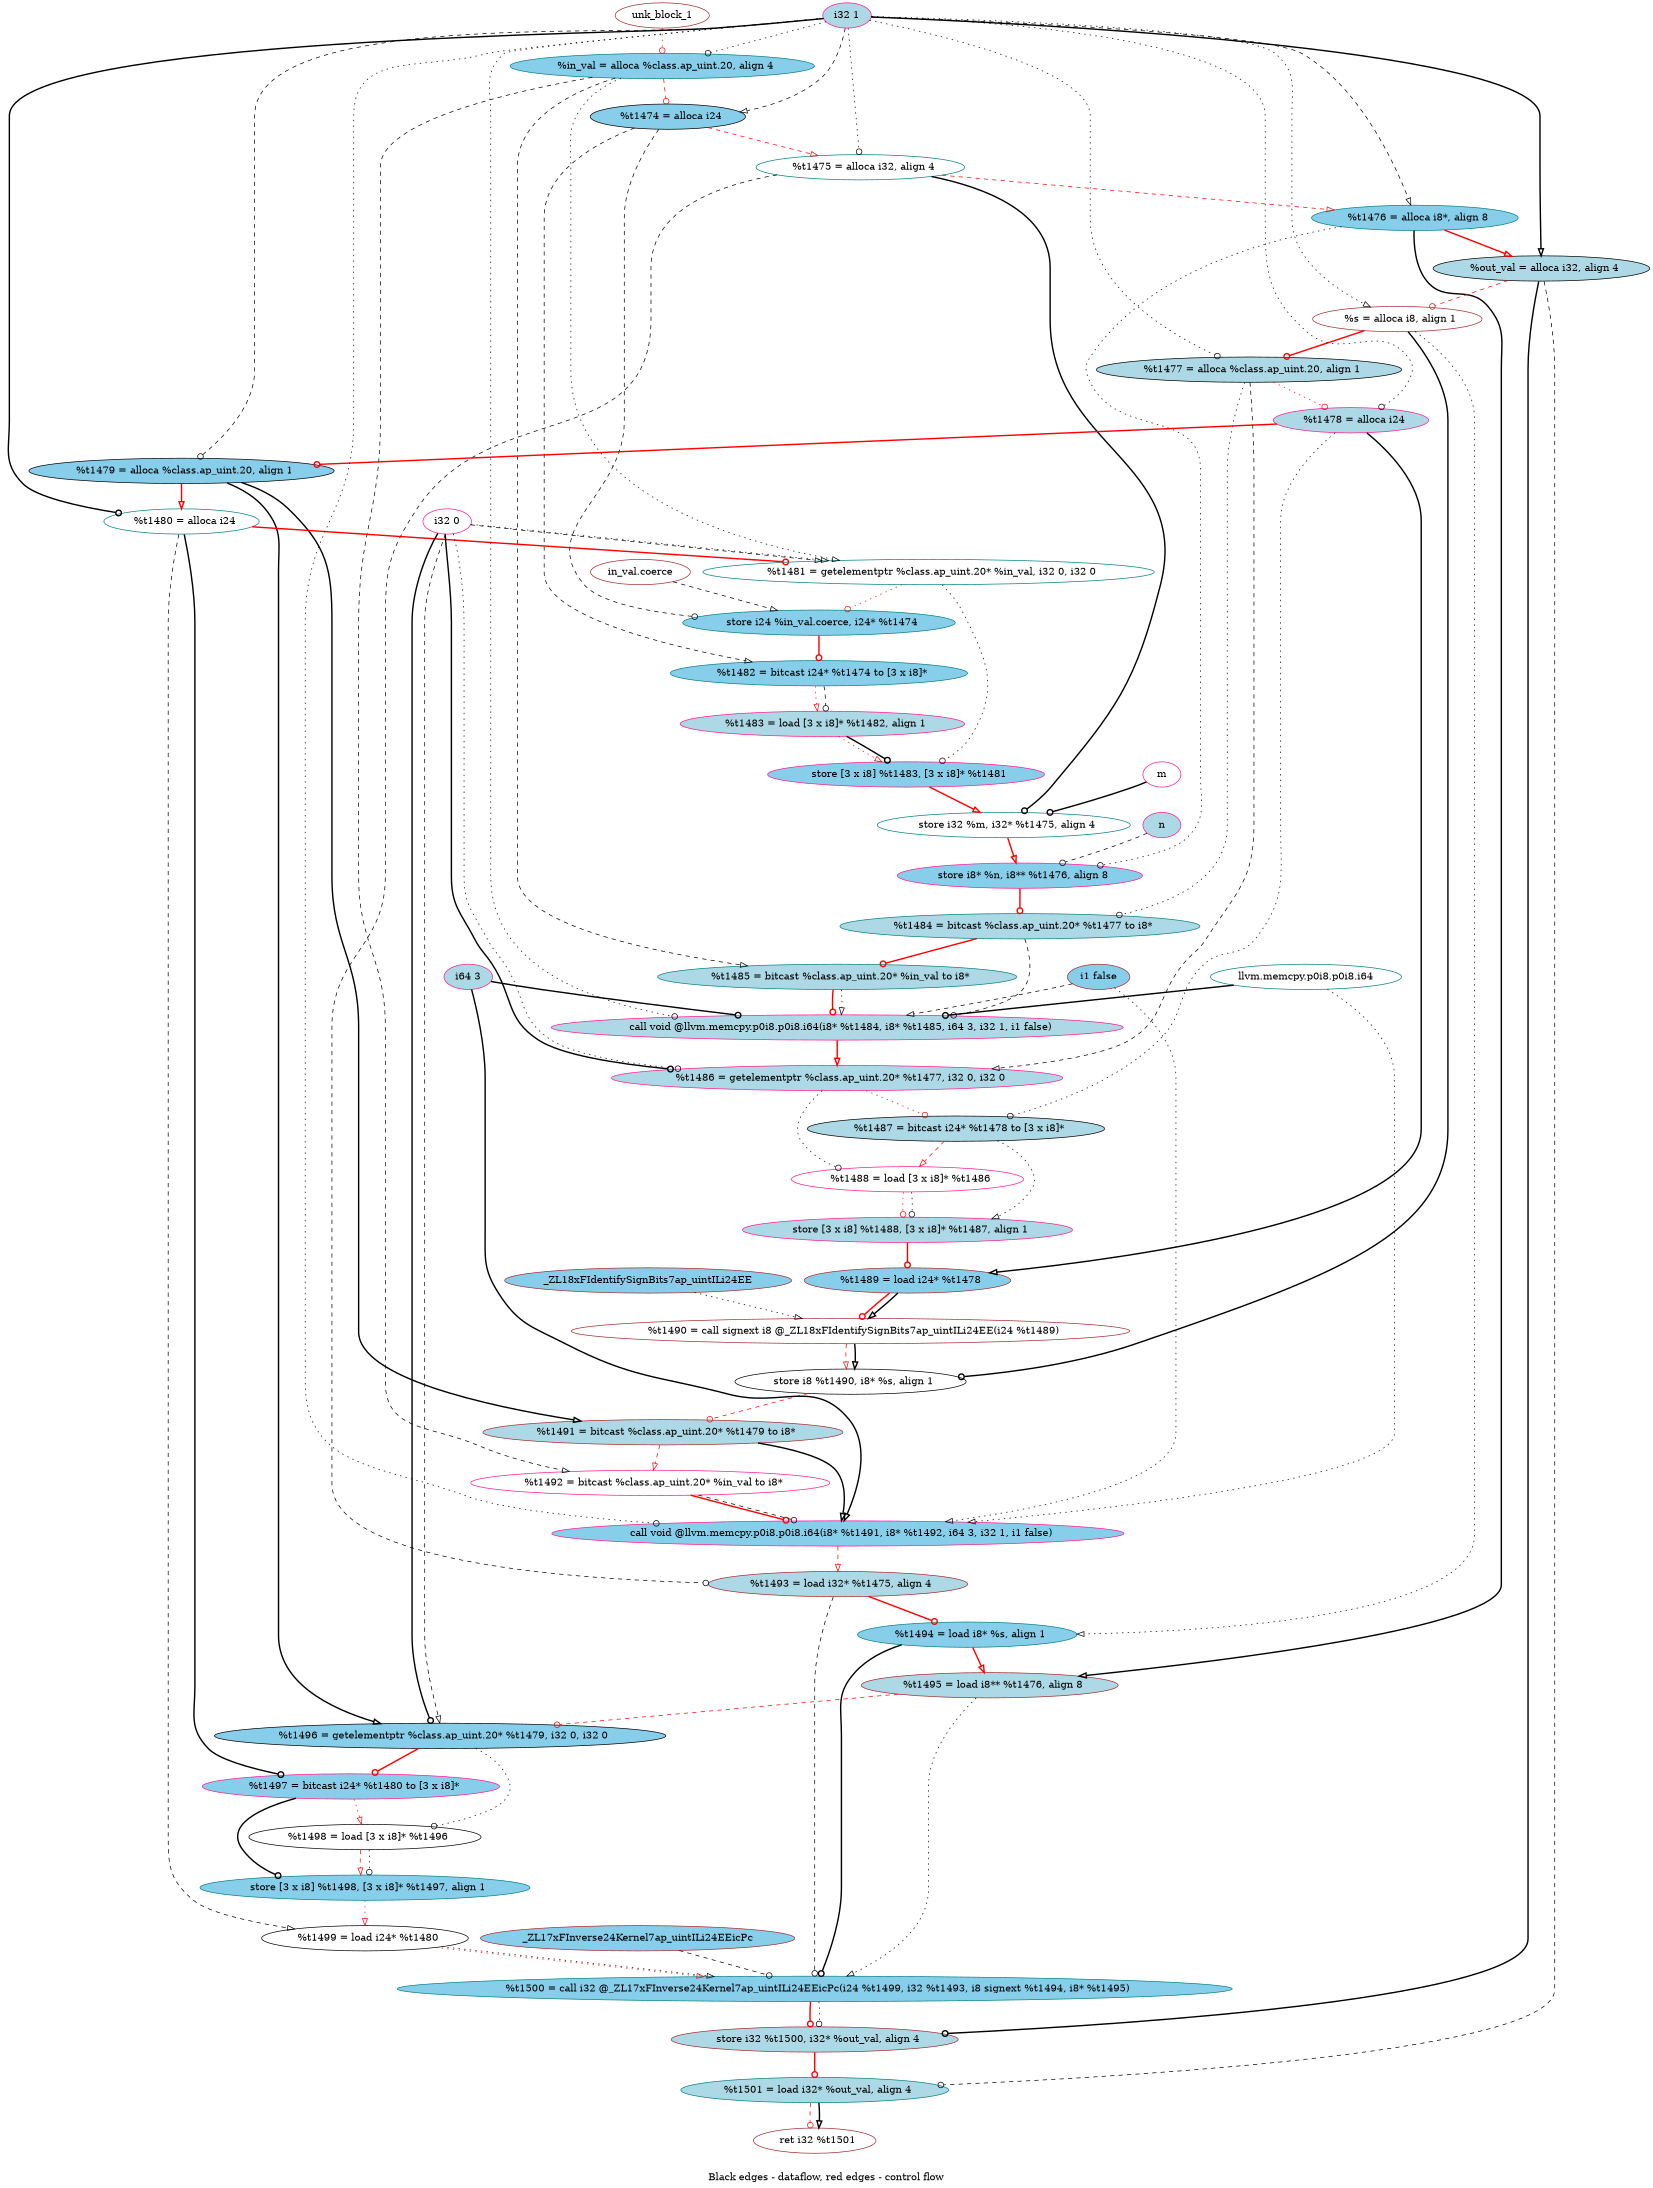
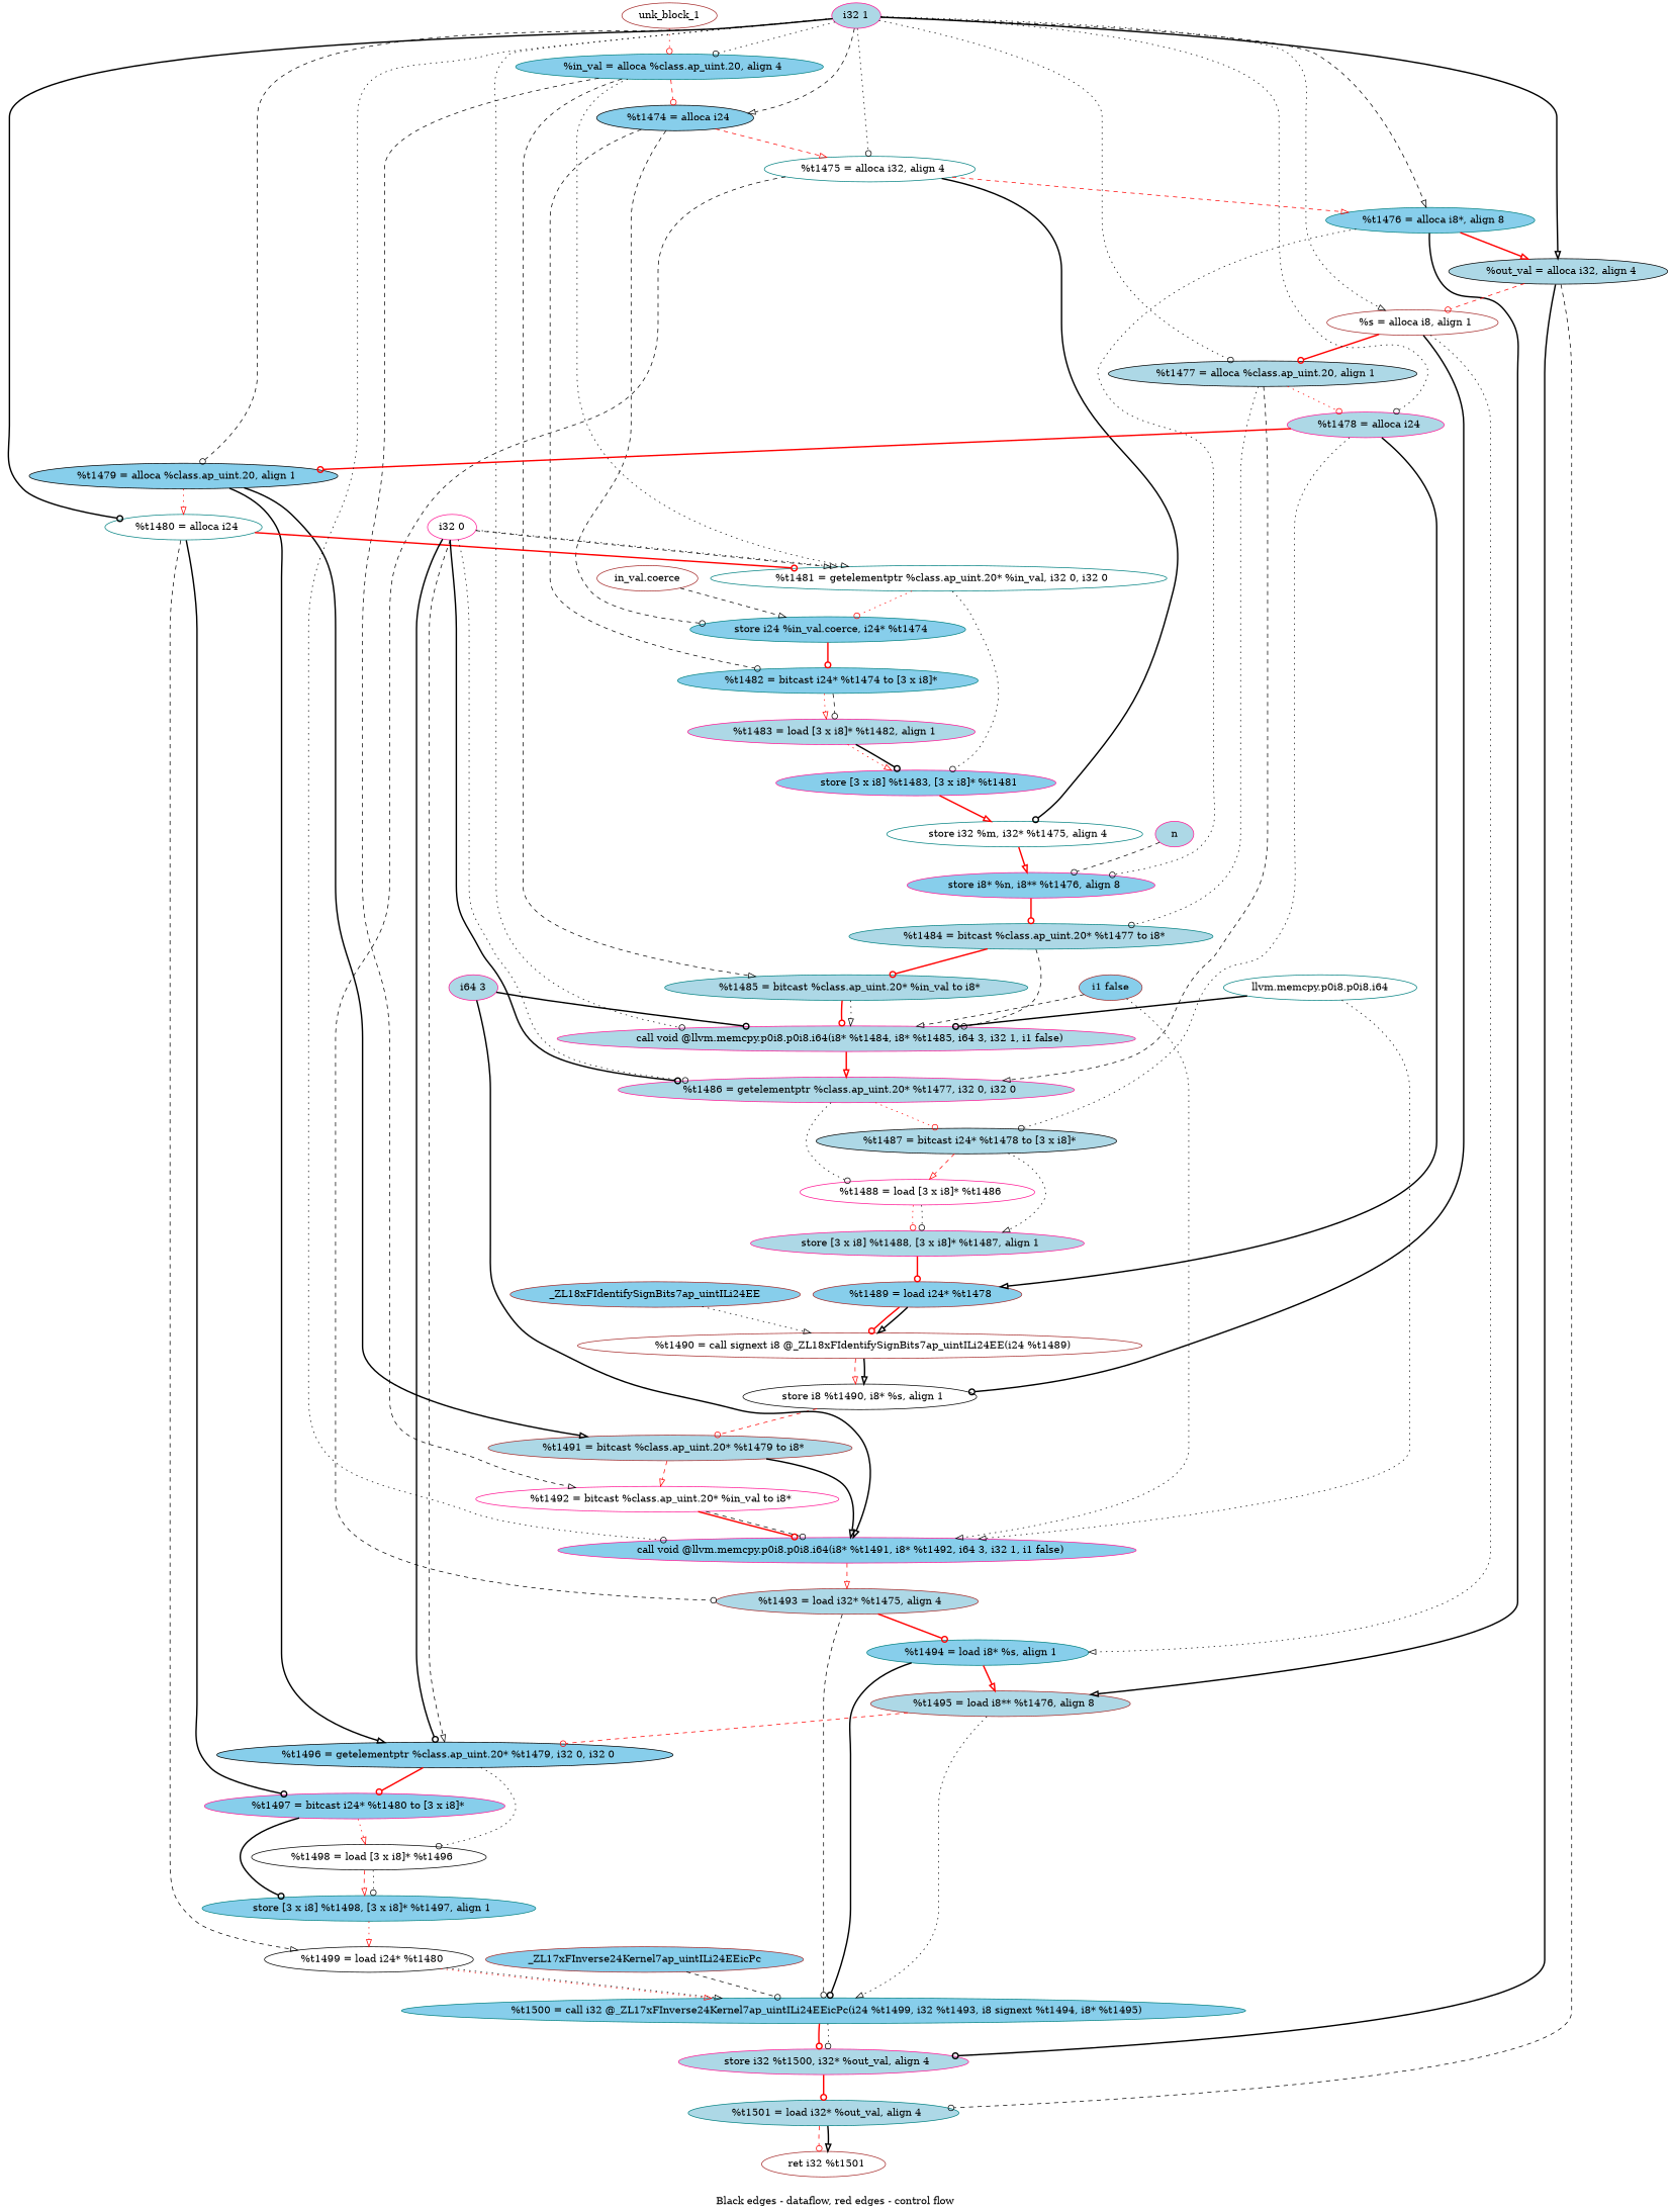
  digraph {
    compound=true
    label="Black edges - dataflow, red edges - control flow"
    node [color=deeppink fillcolor=skyblue style=filled]
    edge [arrowhead=odot style=bold]
    n1 [color=teal label="  %in_val = alloca %class.ap_uint.20, align 4"]
    n2 [color=black label="  %t1474 = alloca i24"]
    n3 [color=teal fillcolor=white label="  %t1481 = getelementptr %class.ap_uint.20* %in_val, i32 0, i32 0"]
    n4 [color=teal fillcolor=lightblue label="  %t1485 = bitcast %class.ap_uint.20* %in_val to i8*"]
    n5 [fillcolor=white label="  %t1492 = bitcast %class.ap_uint.20* %in_val to i8*"]
    n6 [color=teal fillcolor=white label="  %t1475 = alloca i32, align 4"]
    n7 [color=teal label="  store i24 %in_val.coerce, i24* %t1474"]
    n8 [color=teal label="  %t1482 = bitcast i24* %t1474 to [3 x i8]*"]
    n9 [label="  store [3 x i8] %t1483, [3 x i8]* %t1481"]
    n10 [fillcolor=lightblue label="  call void @llvm.memcpy.p0i8.p0i8.i64(i8* %t1484, i8* %t1485, i64 3, i32 1, i1 false)"]
    n11 [label="  call void @llvm.memcpy.p0i8.p0i8.i64(i8* %t1491, i8* %t1492, i64 3, i32 1, i1 false)"]
    n12 [color=teal label="  %t1476 = alloca i8*, align 8"]
    n13 [color=teal fillcolor=white label="  store i32 %m, i32* %t1475, align 4"]
    n14 [color=brown fillcolor=lightblue label="  %t1493 = load i32* %t1475, align 4"]
    n15 [fillcolor=lightblue label="  %t1483 = load [3 x i8]* %t1482, align 1"]
    n16 [color=black fillcolor=lightblue label="  %out_val = alloca i32, align 4"]
    n17 [label="  store i8* %n, i8** %t1476, align 8"]
    n18 [color=brown fillcolor=lightblue label="  %t1495 = load i8** %t1476, align 8"]
    n19 [color=teal label="  %t1494 = load i8* %s, align 1"]
    n20 [color=teal label="  %t1500 = call i32 @_ZL17xFInverse24Kernel7ap_uintILi24EEicPc(i24 %t1499, i32 %t1493, i8 signext %t1494, i8* %t1495)"]
    n21 [color=brown fillcolor=white label="  %s = alloca i8, align 1"]
-   n22 [color=brown fillcolor=lightblue label="  store i32 %t1500, i32* %out_val, align 4"]
+   n22 [fillcolor=lightblue label="  store i32 %t1500, i32* %out_val, align 4"]
    n23 [color=teal fillcolor=lightblue label="  %t1501 = load i32* %out_val, align 4"]
    n24 [color=teal fillcolor=lightblue label="  %t1484 = bitcast %class.ap_uint.20* %t1477 to i8*"]
    n25 [color=black label="  %t1496 = getelementptr %class.ap_uint.20* %t1479, i32 0, i32 0"]
    n26 [color=black fillcolor=lightblue label="  %t1477 = alloca %class.ap_uint.20, align 1"]
    n27 [color=black fillcolor=white label="  store i8 %t1490, i8* %s, align 1"]
    n28 [color=brown fillcolor=white label="  ret i32 %t1501"]
    n29 [fillcolor=lightblue label="  %t1478 = alloca i24"]
    n30 [fillcolor=lightblue label="  %t1486 = getelementptr %class.ap_uint.20* %t1477, i32 0, i32 0"]
    n31 [color=brown fillcolor=lightblue label="  %t1491 = bitcast %class.ap_uint.20* %t1479 to i8*"]
    n32 [color=black label="  %t1479 = alloca %class.ap_uint.20, align 1"]
    n33 [color=black fillcolor=lightblue label="  %t1487 = bitcast i24* %t1478 to [3 x i8]*"]
    n34 [color=brown label="  %t1489 = load i24* %t1478"]
    n35 [fillcolor=white label="  %t1488 = load [3 x i8]* %t1486"]
    n36 [color=teal fillcolor=white label="  %t1480 = alloca i24"]
    n37 [fillcolor=lightblue label="  store [3 x i8] %t1488, [3 x i8]* %t1487, align 1"]
    n38 [color=brown fillcolor=white label="  %t1490 = call signext i8 @_ZL18xFIdentifySignBits7ap_uintILi24EE(i24 %t1489)"]
    n39 [label="  %t1497 = bitcast i24* %t1480 to [3 x i8]*"]
    n40 [color=black fillcolor=white label="  %t1499 = load i24* %t1480"]
    n41 [color=black fillcolor=white label="  %t1498 = load [3 x i8]* %t1496"]
    n42 [color=teal label="  store [3 x i8] %t1498, [3 x i8]* %t1497, align 1"]
    unk_block_1 [color=brown fillcolor=white]
    "i32 1" [fillcolor=lightblue]
    "i32 0" [fillcolor=white]
    "in_val.coerce" [color=brown fillcolor=white]
-   m [fillcolor=white]
    n [fillcolor=lightblue]
    "i64 3" [fillcolor=lightblue]
    "i1 false" [color=brown]
    "llvm.memcpy.p0i8.p0i8.i64" [color=teal fillcolor=white]
    _ZL18xFIdentifySignBits7ap_uintILi24EE [color=brown]
    _ZL17xFInverse24Kernel7ap_uintILi24EEicPc [color=brown]
    n1 -> n2 [color=red style=dashed weight=2]
    n1 -> n3 [arrowhead=onormal style=dotted]
    n1 -> n4 [arrowhead=onormal style=dashed]
    n1 -> n5 [arrowhead=onormal style=dashed]
    n2 -> n6 [arrowhead=onormal color=red style=dashed weight=2]
    n2 -> n7 [style=dashed]
-   n2 -> n8 [arrowhead=onormal style=dashed]
+   n2 -> n8 [style=dashed]
    n3 -> n7 [color=red style=dotted weight=2]
    n3 -> n9 [style=dotted]
    n4 -> n10 [color=red weight=2]
    n4 -> n10 [arrowhead=onormal style=dotted]
    n5 -> n11 [color=red weight=2]
    n5 -> n11 [style=dashed]
    n6 -> n12 [arrowhead=onormal color=red style=dashed weight=2]
    n6 -> n13
    n6 -> n14 [style=dashed]
    n7 -> n8 [color=red weight=2]
    n8 -> n15 [arrowhead=onormal color=red style=dotted weight=2]
    n8 -> n15 [style=dashed]
    n9 -> n13 [arrowhead=onormal color=red weight=2]
    n10 -> n30 [arrowhead=onormal color=red weight=2]
    n11 -> n14 [arrowhead=onormal color=red style=dashed weight=2]
    n12 -> n16 [arrowhead=onormal color=red weight=2]
    n12 -> n17 [style=dotted]
    n12 -> n18 [arrowhead=onormal]
    n13 -> n17 [arrowhead=onormal color=red weight=2]
    n14 -> n19 [color=red weight=2]
    n14 -> n20 [style=dashed]
    n15 -> n9 [arrowhead=onormal color=red style=dotted weight=2]
    n15 -> n9
    n16 -> n21 [color=red style=dashed weight=2]
    n16 -> n22
    n16 -> n23 [style=dashed]
    n17 -> n24 [color=red weight=2]
    n18 -> n20 [arrowhead=onormal style=dotted]
    n18 -> n25 [color=red style=dashed weight=2]
    n19 -> n18 [arrowhead=onormal color=red weight=2]
    n19 -> n20
    n20 -> n22 [color=red weight=2]
    n20 -> n22 [style=dotted]
    n21 -> n19 [arrowhead=onormal style=dotted]
    n21 -> n26 [color=red weight=2]
    n21 -> n27
    n22 -> n23 [color=red weight=2]
    n23 -> n28 [color=red style=dashed weight=2]
    n23 -> n28 [arrowhead=onormal]
    n24 -> n4 [color=red weight=2]
    n24 -> n10 [style=dashed]
    n25 -> n39 [color=red weight=2]
    n25 -> n41 [style=dotted]
    n26 -> n24 [style=dotted]
    n26 -> n29 [color=red style=dotted weight=2]
    n26 -> n30 [arrowhead=onormal style=dashed]
    n27 -> n31 [color=red style=dashed weight=2]
    n29 -> n32 [color=red weight=2]
    n29 -> n33 [style=dotted]
    n29 -> n34 [arrowhead=onormal]
    n30 -> n33 [color=red style=dotted weight=2]
    n30 -> n35 [style=dotted]
    n31 -> n5 [arrowhead=onormal color=red style=dashed weight=2]
    n31 -> n11 [arrowhead=onormal]
    n32 -> n25 [arrowhead=onormal]
    n32 -> n31 [arrowhead=onormal]
-   n32 -> n36 [arrowhead=onormal color=red weight=2]
+   n32 -> n36 [arrowhead=onormal color=red style=dotted weight=2]
    n33 -> n35 [arrowhead=onormal color=red style=dashed weight=2]
    n33 -> n37 [arrowhead=onormal style=dotted]
    n34 -> n38 [color=red weight=2]
    n34 -> n38 [arrowhead=onormal]
    n35 -> n37 [color=red style=dotted weight=2]
    n35 -> n37 [style=dotted]
    n36 -> n3 [color=red weight=2]
    n36 -> n39
    n36 -> n40 [arrowhead=onormal style=dashed]
    n37 -> n34 [color=red weight=2]
    n38 -> n27 [arrowhead=onormal color=red style=dashed weight=2]
    n38 -> n27 [arrowhead=onormal]
    n39 -> n41 [arrowhead=onormal color=red style=dotted weight=2]
    n39 -> n42
    n40 -> n20 [arrowhead=onormal color=red style=dotted weight=2]
    n40 -> n20 [arrowhead=onormal style=dotted]
    n41 -> n42 [arrowhead=onormal color=red style=dashed weight=2]
    n41 -> n42 [style=dotted]
    n42 -> n40 [arrowhead=onormal color=red style=dotted weight=2]
    unk_block_1 -> n1 [color=red style=dotted]
    "i32 1" -> n1 [style=dotted]
    "i32 1" -> n2 [arrowhead=onormal style=dashed]
    "i32 1" -> n6 [style=dotted]
    "i32 1" -> n10 [style=dotted]
    "i32 1" -> n11 [style=dotted]
    "i32 1" -> n12 [arrowhead=onormal style=dashed]
    "i32 1" -> n16 [arrowhead=onormal]
    "i32 1" -> n21 [arrowhead=onormal style=dotted]
    "i32 1" -> n26 [style=dotted]
    "i32 1" -> n29 [style=dotted]
    "i32 1" -> n32 [style=dashed]
    "i32 1" -> n36
    "i32 0" -> n3 [arrowhead=onormal style=dashed]
    "i32 0" -> n3 [arrowhead=onormal style=dotted]
    "i32 0" -> n25
    "i32 0" -> n25 [arrowhead=onormal style=dashed]
    "i32 0" -> n30
    "i32 0" -> n30 [style=dotted]
    "in_val.coerce" -> n7 [arrowhead=onormal style=dashed]
-   m -> n13
    n -> n17 [style=dashed]
    "i64 3" -> n10
    "i64 3" -> n11 [arrowhead=onormal]
    "i1 false" -> n10 [arrowhead=onormal style=dashed]
    "i1 false" -> n11 [arrowhead=onormal style=dotted]
    "llvm.memcpy.p0i8.p0i8.i64" -> n10
    "llvm.memcpy.p0i8.p0i8.i64" -> n11 [arrowhead=onormal style=dotted]
    _ZL18xFIdentifySignBits7ap_uintILi24EE -> n38 [arrowhead=onormal style=dotted]
    _ZL17xFInverse24Kernel7ap_uintILi24EEicPc -> n20 [style=dashed]
  }
